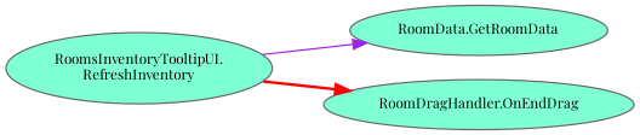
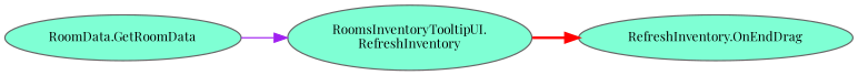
  digraph {
    fontname="Playfair Display"
    rankdir=RL
    node [color=grey40 fillcolor=aquamarine fontname="Playfair Display" fontsize=10 margin=0.1 style=filled]
    edge [dir=back fontname="Playfair Display" fontsize=10 labelfontname=Helvetica labelfontsize=10]
    n1 [color=gray40 fontcolor=black height=0.2 label="RoomData.GetRoomData" width=0.4]
    n2 [height=0.2 label="RoomsInventoryTooltipUI.\lRefreshInventory" width=0.4]
-   n3 [height=0.2 label="RoomDragHandler.OnEndDrag" width=0.4]
-   n1 -> n2 [color=purple style=solid]
+   n3 [height=0.2 label="RefreshInventory.OnEndDrag" width=0.4]
+   n2 -> n1 [color=purple style=solid]
    n3 -> n2 [color=red style=bold]
  }
